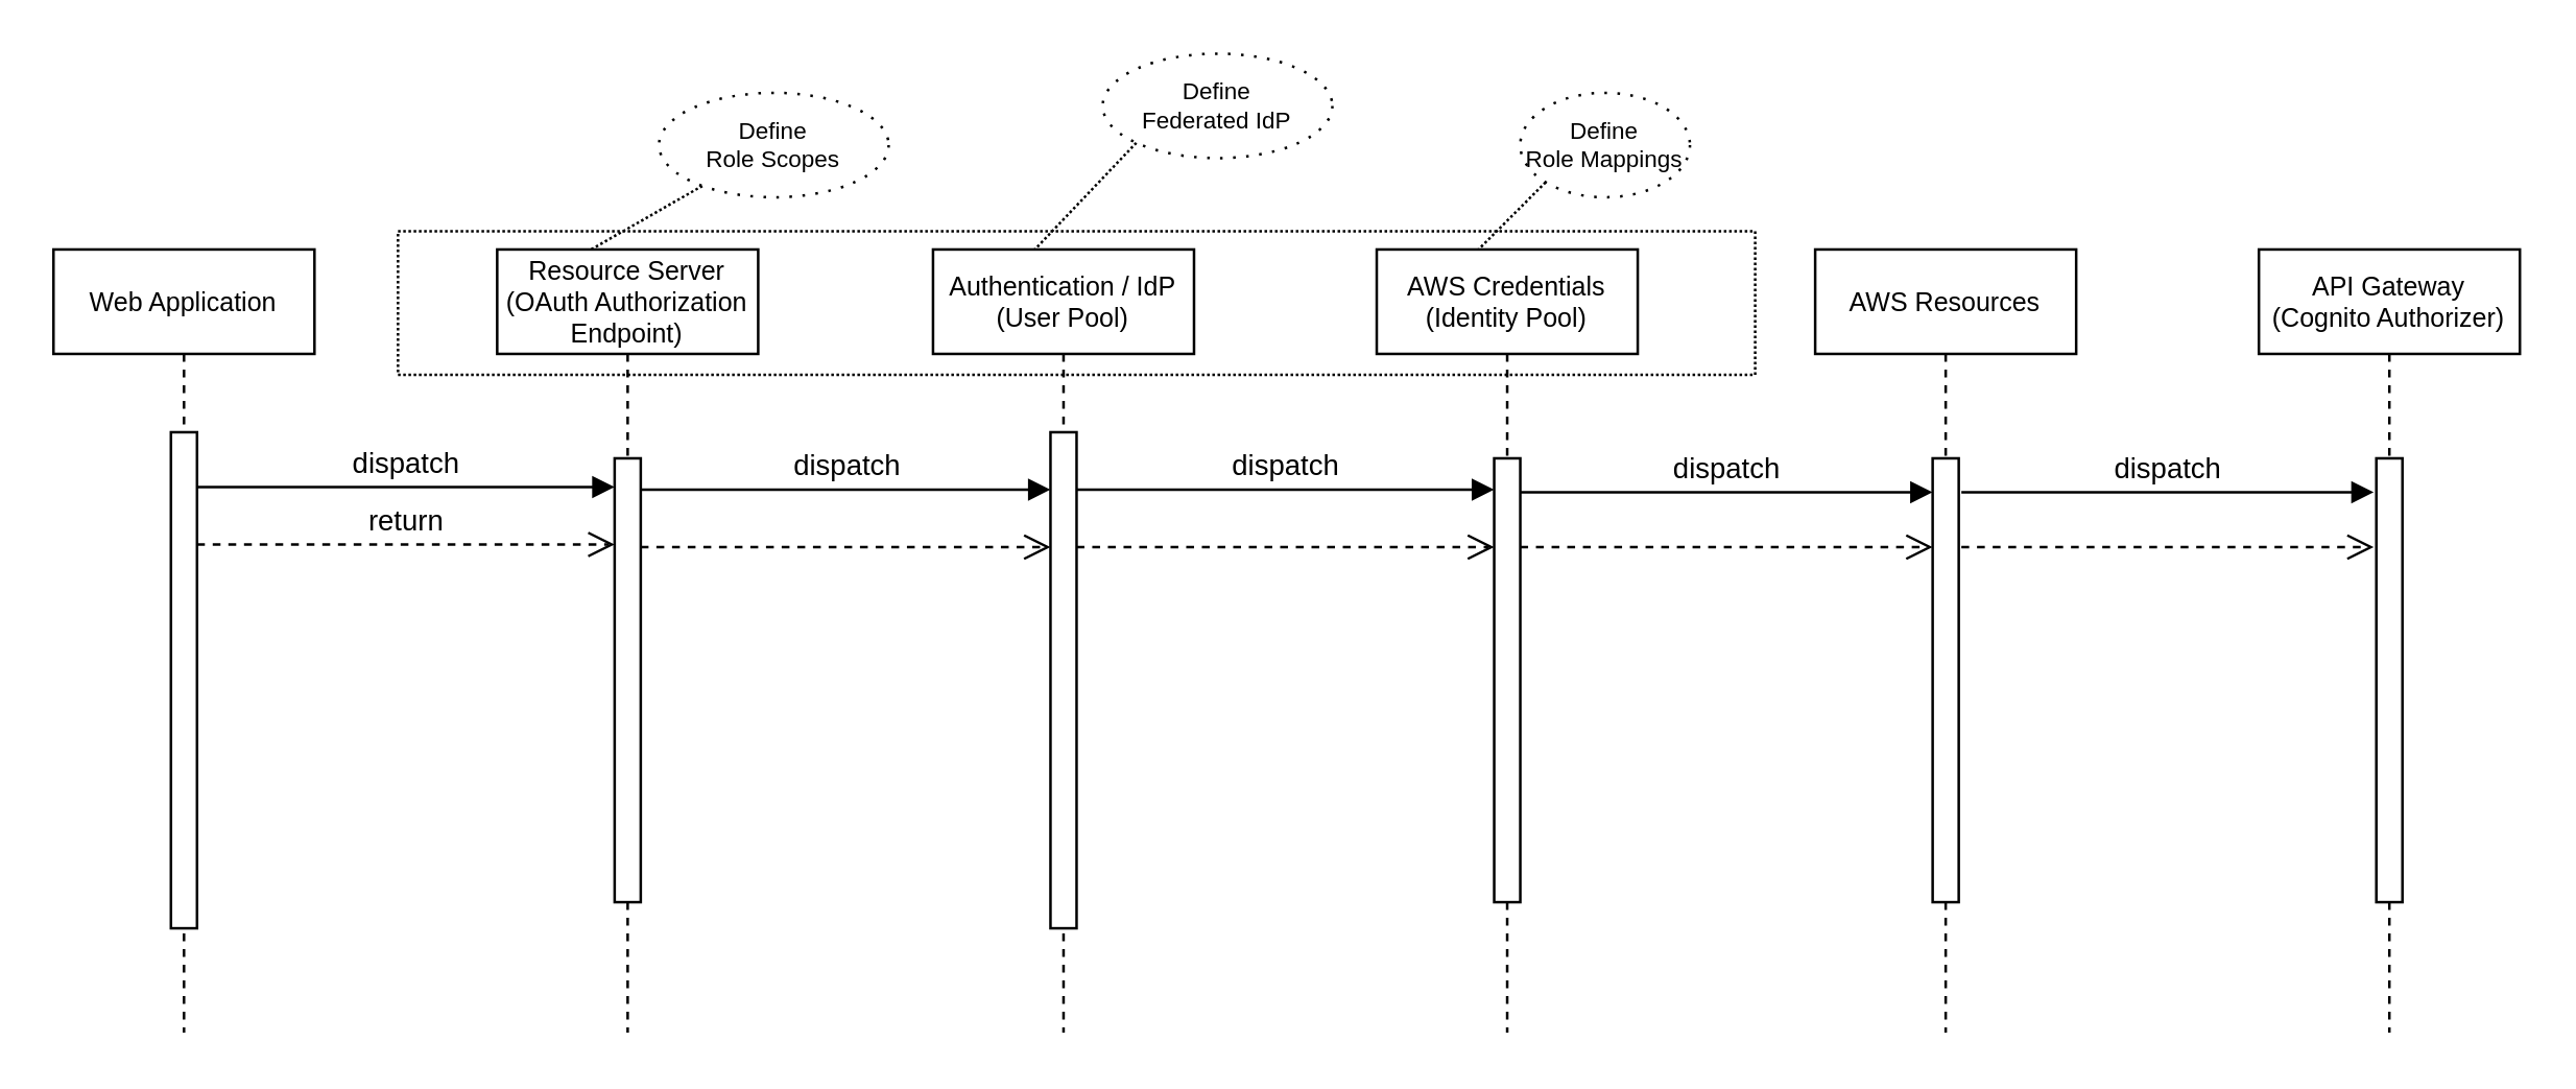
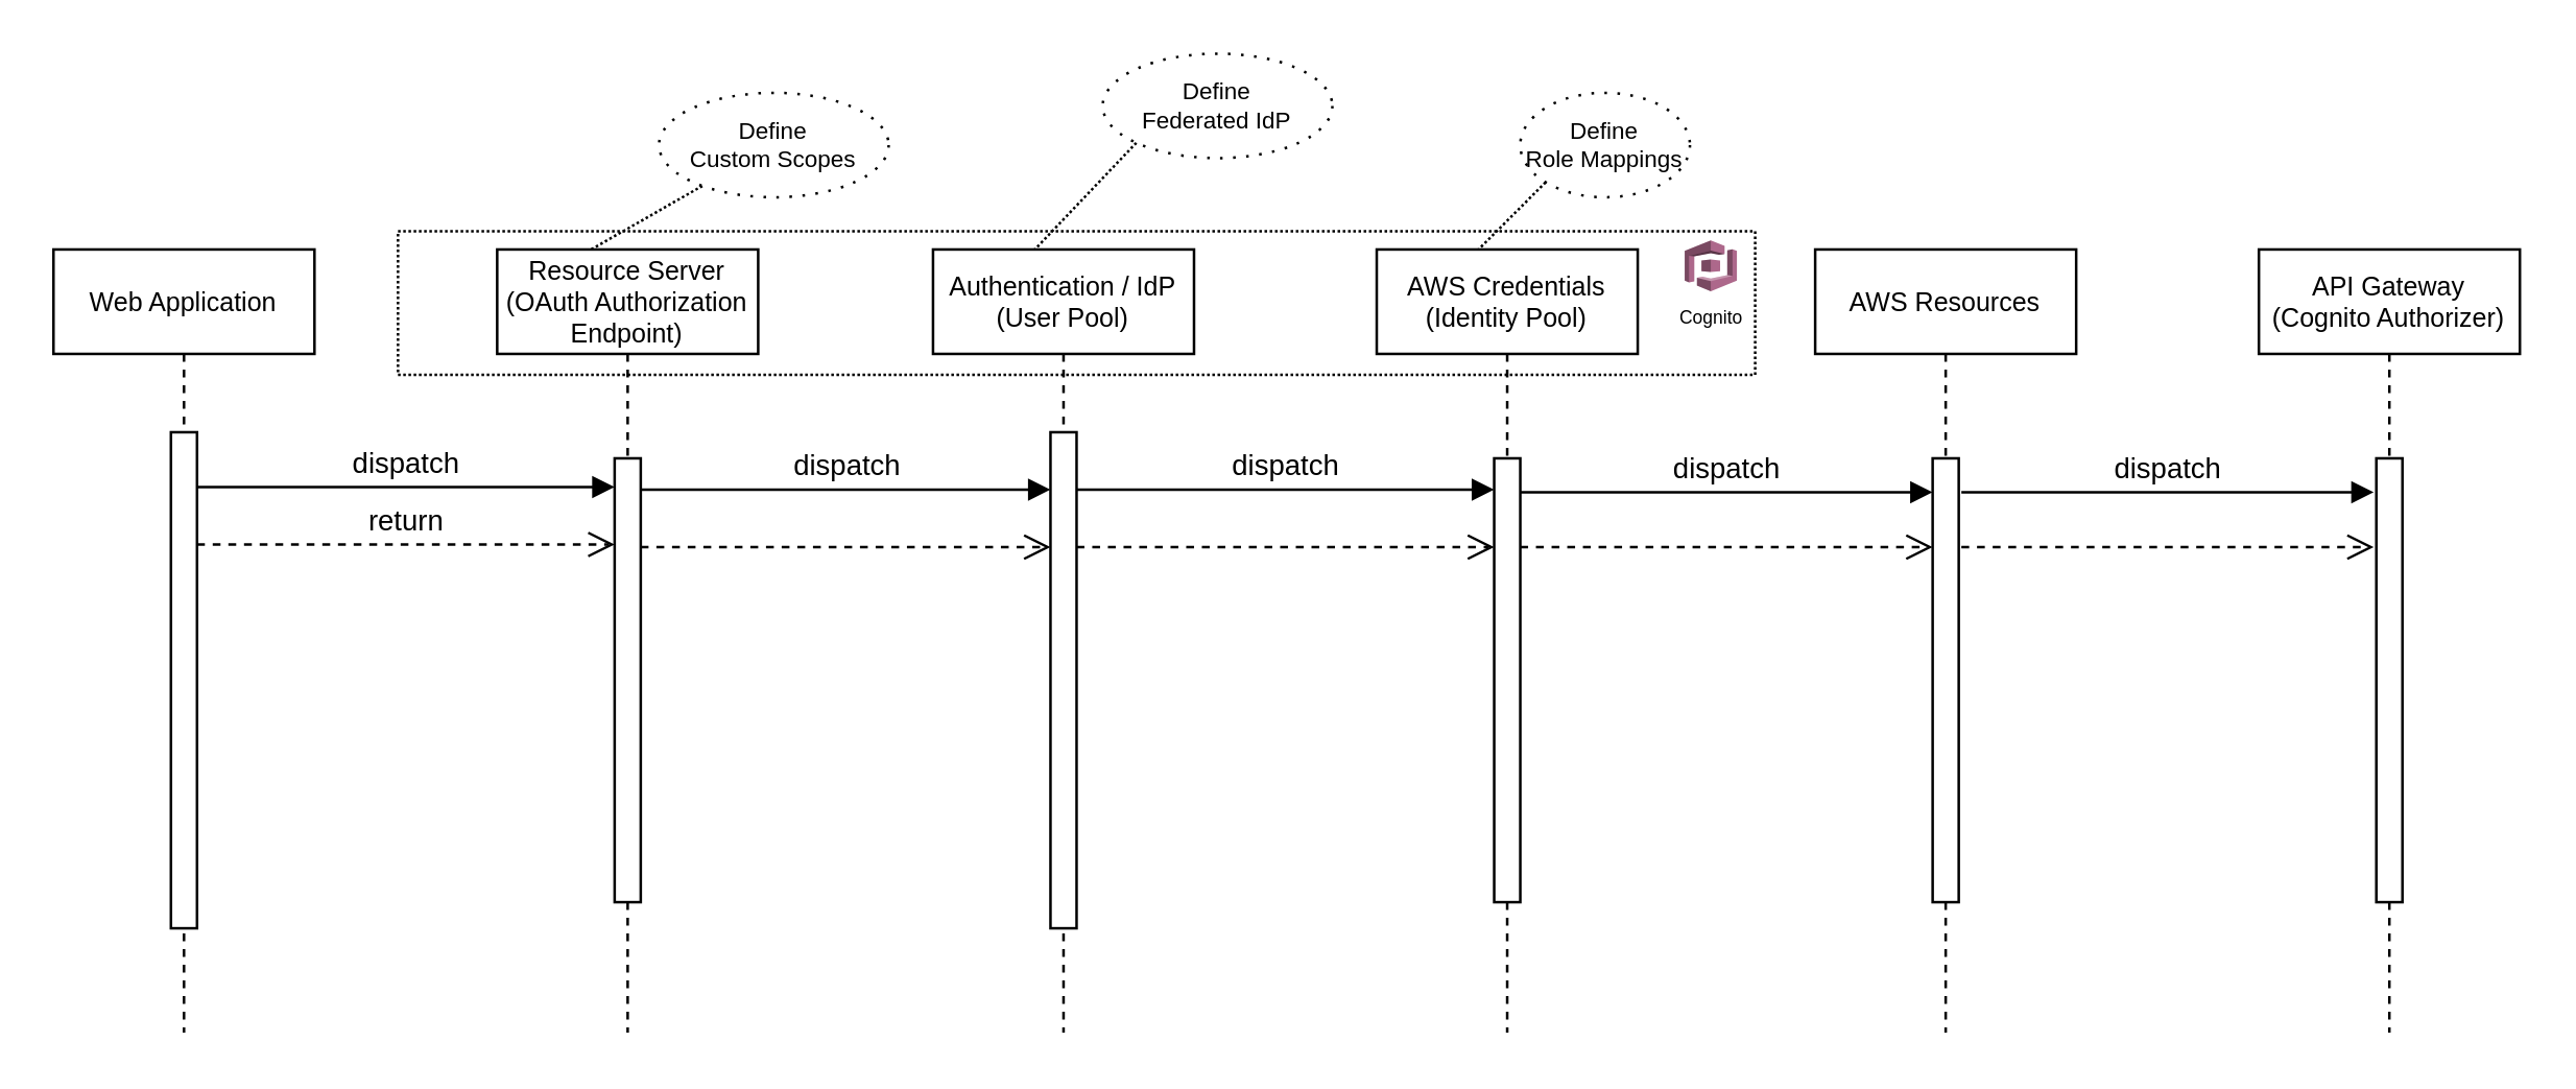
  <mxCell id="0" />
  <mxCell id="1" parent="0" />
  <mxCell id="2" value="Web Application" style="shape=umlLifeline;perimeter=lifelinePerimeter;whiteSpace=wrap;html=1;container=0;dropTarget=0;collapsible=0;recursiveResize=0;outlineConnect=0;portConstraint=eastwest;newEdgeStyle={&quot;edgeStyle&quot;:&quot;elbowEdgeStyle&quot;,&quot;elbow&quot;:&quot;vertical&quot;,&quot;curved&quot;:0,&quot;rounded&quot;:0};fontSize=10;" parent="1" vertex="1"><mxGeometry x="20" y="95" width="100" height="300" as="geometry" /></mxCell>
  <mxCell id="3" value="" style="html=1;points=[];perimeter=orthogonalPerimeter;outlineConnect=0;targetShapes=umlLifeline;portConstraint=eastwest;newEdgeStyle={&quot;edgeStyle&quot;:&quot;elbowEdgeStyle&quot;,&quot;elbow&quot;:&quot;vertical&quot;,&quot;curved&quot;:0,&quot;rounded&quot;:0};" parent="2" vertex="1"><mxGeometry x="45" y="70" width="10" height="190" as="geometry" /></mxCell>
  <mxCell id="4" value="Resource Server&lt;br style=&quot;font-size: 10px;&quot;&gt;(OAuth Authorization Endpoint)" style="shape=umlLifeline;perimeter=lifelinePerimeter;whiteSpace=wrap;html=1;container=0;dropTarget=0;collapsible=0;recursiveResize=0;outlineConnect=0;portConstraint=eastwest;newEdgeStyle={&quot;edgeStyle&quot;:&quot;elbowEdgeStyle&quot;,&quot;elbow&quot;:&quot;vertical&quot;,&quot;curved&quot;:0,&quot;rounded&quot;:0};fontSize=10;" parent="1" vertex="1"><mxGeometry x="190" y="95" width="100" height="300" as="geometry" /></mxCell>
  <mxCell id="5" value="" style="html=1;points=[];perimeter=orthogonalPerimeter;outlineConnect=0;targetShapes=umlLifeline;portConstraint=eastwest;newEdgeStyle={&quot;edgeStyle&quot;:&quot;elbowEdgeStyle&quot;,&quot;elbow&quot;:&quot;vertical&quot;,&quot;curved&quot;:0,&quot;rounded&quot;:0};" parent="4" vertex="1"><mxGeometry x="45" y="80" width="10" height="170" as="geometry" /></mxCell>
  <mxCell id="6" value="dispatch" style="html=1;verticalAlign=bottom;endArrow=block;edgeStyle=elbowEdgeStyle;elbow=vertical;curved=0;rounded=0;" parent="1" edge="1"><mxGeometry relative="1" as="geometry"><mxPoint x="75" y="186" as="sourcePoint" /><Array as="points"><mxPoint x="160" y="186" /></Array><mxPoint x="235" y="186" as="targetPoint" /><mxPoint as="offset" /></mxGeometry></mxCell>
  <mxCell id="7" value="return" style="html=1;verticalAlign=bottom;endArrow=open;dashed=1;endSize=8;edgeStyle=elbowEdgeStyle;elbow=vertical;curved=0;rounded=0;" parent="1" edge="1"><mxGeometry relative="1" as="geometry"><mxPoint x="235" y="208" as="targetPoint" /><Array as="points"><mxPoint x="160" y="208" /></Array><mxPoint x="75" y="208" as="sourcePoint" /></mxGeometry></mxCell>
  <mxCell id="8" value="AWS Credentials&lt;br style=&quot;font-size: 10px;&quot;&gt;(Identity Pool)" style="shape=umlLifeline;perimeter=lifelinePerimeter;whiteSpace=wrap;html=1;container=0;dropTarget=0;collapsible=0;recursiveResize=0;outlineConnect=0;portConstraint=eastwest;newEdgeStyle={&quot;edgeStyle&quot;:&quot;elbowEdgeStyle&quot;,&quot;elbow&quot;:&quot;vertical&quot;,&quot;curved&quot;:0,&quot;rounded&quot;:0};fontSize=10;" vertex="1" parent="1"><mxGeometry x="527" y="95" width="100" height="300" as="geometry" /></mxCell>
  <mxCell id="9" value="" style="html=1;points=[];perimeter=orthogonalPerimeter;outlineConnect=0;targetShapes=umlLifeline;portConstraint=eastwest;newEdgeStyle={&quot;edgeStyle&quot;:&quot;elbowEdgeStyle&quot;,&quot;elbow&quot;:&quot;vertical&quot;,&quot;curved&quot;:0,&quot;rounded&quot;:0};" vertex="1" parent="8"><mxGeometry x="45" y="80" width="10" height="170" as="geometry" /></mxCell>
  <mxCell id="10" value="dispatch" style="html=1;verticalAlign=bottom;endArrow=block;edgeStyle=elbowEdgeStyle;elbow=vertical;curved=0;rounded=0;" edge="1" parent="1"><mxGeometry relative="1" as="geometry"><mxPoint x="245" y="187" as="sourcePoint" /><Array as="points"><mxPoint x="350" y="187" /></Array><mxPoint x="402" y="187" as="targetPoint" /><mxPoint as="offset" /></mxGeometry></mxCell>
  <mxCell id="11" style="rounded=0;orthogonalLoop=1;jettySize=auto;html=1;dashed=1;endArrow=none;endFill=0;entryX=0.37;entryY=0;entryDx=0;entryDy=0;entryPerimeter=0;dashPattern=1 1;" edge="1" parent="1" source="12"><mxGeometry relative="1" as="geometry"><mxPoint x="226" y="95" as="targetPoint" /><mxPoint x="259.37" y="79.358" as="sourcePoint" /></mxGeometry></mxCell>
- <mxCell id="12" value="Define&lt;br&gt;Role Scopes" style="ellipse;whiteSpace=wrap;html=1;fontSize=9;dashed=1;dashPattern=1 4;" vertex="1" parent="1"><mxGeometry x="252" y="35" width="88" height="40" as="geometry" /></mxCell>
+ <mxCell id="12" value="Define&lt;br&gt;Custom Scopes" style="ellipse;whiteSpace=wrap;html=1;fontSize=9;dashed=1;dashPattern=1 4;" vertex="1" parent="1"><mxGeometry x="252" y="35" width="88" height="40" as="geometry" /></mxCell>
  <mxCell id="13" value="Define&lt;br&gt;Federated IdP" style="ellipse;whiteSpace=wrap;html=1;fontSize=9;dashed=1;dashPattern=1 4;" vertex="1" parent="1"><mxGeometry x="422" y="20" width="88" height="40" as="geometry" /></mxCell>
  <mxCell id="14" value="Define&lt;br&gt;Role Mappings" style="ellipse;whiteSpace=wrap;html=1;fontSize=9;dashed=1;dashPattern=1 4;" vertex="1" parent="1"><mxGeometry x="582" y="35" width="65" height="40" as="geometry" /></mxCell>
  <mxCell id="15" value="AWS Resources" style="shape=umlLifeline;perimeter=lifelinePerimeter;whiteSpace=wrap;html=1;container=0;dropTarget=0;collapsible=0;recursiveResize=0;outlineConnect=0;portConstraint=eastwest;newEdgeStyle={&quot;edgeStyle&quot;:&quot;elbowEdgeStyle&quot;,&quot;elbow&quot;:&quot;vertical&quot;,&quot;curved&quot;:0,&quot;rounded&quot;:0};fontSize=10;" vertex="1" parent="1"><mxGeometry x="695" y="95" width="100" height="300" as="geometry" /></mxCell>
  <mxCell id="16" value="" style="html=1;points=[];perimeter=orthogonalPerimeter;outlineConnect=0;targetShapes=umlLifeline;portConstraint=eastwest;newEdgeStyle={&quot;edgeStyle&quot;:&quot;elbowEdgeStyle&quot;,&quot;elbow&quot;:&quot;vertical&quot;,&quot;curved&quot;:0,&quot;rounded&quot;:0};" vertex="1" parent="15"><mxGeometry x="45" y="80" width="10" height="170" as="geometry" /></mxCell>
  <mxCell id="17" value="" style="html=1;verticalAlign=bottom;endArrow=open;dashed=1;endSize=8;edgeStyle=elbowEdgeStyle;elbow=vertical;curved=0;rounded=0;" edge="1" parent="1" source="5"><mxGeometry relative="1" as="geometry"><mxPoint x="402" y="209" as="targetPoint" /><Array as="points" /><mxPoint x="250" y="209" as="sourcePoint" /></mxGeometry></mxCell>
  <mxCell id="18" value="Authentication / IdP&lt;br style=&quot;font-size: 10px;&quot;&gt;(User Pool)" style="shape=umlLifeline;perimeter=lifelinePerimeter;whiteSpace=wrap;html=1;container=0;dropTarget=0;collapsible=0;recursiveResize=0;outlineConnect=0;portConstraint=eastwest;newEdgeStyle={&quot;edgeStyle&quot;:&quot;elbowEdgeStyle&quot;,&quot;elbow&quot;:&quot;vertical&quot;,&quot;curved&quot;:0,&quot;rounded&quot;:0};fontSize=10;" vertex="1" parent="1"><mxGeometry x="357" y="95" width="100" height="300" as="geometry" /></mxCell>
  <mxCell id="19" value="" style="html=1;points=[];perimeter=orthogonalPerimeter;outlineConnect=0;targetShapes=umlLifeline;portConstraint=eastwest;newEdgeStyle={&quot;edgeStyle&quot;:&quot;elbowEdgeStyle&quot;,&quot;elbow&quot;:&quot;vertical&quot;,&quot;curved&quot;:0,&quot;rounded&quot;:0};" vertex="1" parent="18"><mxGeometry x="45" y="70" width="10" height="190" as="geometry" /></mxCell>
  <mxCell id="20" value="dispatch" style="html=1;verticalAlign=bottom;endArrow=block;edgeStyle=elbowEdgeStyle;elbow=vertical;curved=0;rounded=0;" edge="1" parent="1" source="19" target="9"><mxGeometry relative="1" as="geometry"><mxPoint x="413" y="187" as="sourcePoint" /><Array as="points"><mxPoint x="518" y="187" /></Array><mxPoint x="570" y="187" as="targetPoint" /><mxPoint as="offset" /></mxGeometry></mxCell>
  <mxCell id="21" value="" style="html=1;verticalAlign=bottom;endArrow=open;dashed=1;endSize=8;edgeStyle=elbowEdgeStyle;elbow=vertical;curved=0;rounded=0;" edge="1" parent="1"><mxGeometry relative="1" as="geometry"><mxPoint x="572" y="209" as="targetPoint" /><Array as="points" /><mxPoint x="412" y="209" as="sourcePoint" /></mxGeometry></mxCell>
  <mxCell id="22" value="dispatch" style="html=1;verticalAlign=bottom;endArrow=block;edgeStyle=elbowEdgeStyle;elbow=vertical;curved=0;rounded=0;" edge="1" parent="1" source="9" target="16"><mxGeometry relative="1" as="geometry"><mxPoint x="587" y="188" as="sourcePoint" /><Array as="points"><mxPoint x="687" y="188" /></Array><mxPoint x="739" y="188" as="targetPoint" /><mxPoint as="offset" /></mxGeometry></mxCell>
  <mxCell id="23" value="" style="html=1;verticalAlign=bottom;endArrow=open;dashed=1;endSize=8;edgeStyle=elbowEdgeStyle;elbow=vertical;curved=0;rounded=0;" edge="1" parent="1"><mxGeometry relative="1" as="geometry"><mxPoint x="740" y="209" as="targetPoint" /><Array as="points" /><mxPoint x="582" y="209" as="sourcePoint" /></mxGeometry></mxCell>
  <mxCell id="24" style="rounded=0;orthogonalLoop=1;jettySize=auto;html=1;dashed=1;endArrow=none;endFill=0;entryX=0.37;entryY=0;entryDx=0;entryDy=0;entryPerimeter=0;dashPattern=1 1;exitX=0;exitY=1;exitDx=0;exitDy=0;" edge="1" parent="1" source="13"><mxGeometry relative="1" as="geometry"><mxPoint x="396" y="95" as="targetPoint" /><mxPoint x="429" y="79" as="sourcePoint" /></mxGeometry></mxCell>
  <mxCell id="25" style="rounded=0;orthogonalLoop=1;jettySize=auto;html=1;dashed=1;endArrow=none;endFill=0;entryX=0.37;entryY=0;entryDx=0;entryDy=0;entryPerimeter=0;dashPattern=1 1;exitX=0;exitY=1;exitDx=0;exitDy=0;" edge="1" parent="1" source="14"><mxGeometry relative="1" as="geometry"><mxPoint x="566" y="95" as="targetPoint" /><mxPoint x="599" y="79" as="sourcePoint" /></mxGeometry></mxCell>
  <mxCell id="26" value="API Gateway&lt;br style=&quot;font-size: 10px;&quot;&gt;(Cognito Authorizer)" style="shape=umlLifeline;perimeter=lifelinePerimeter;whiteSpace=wrap;html=1;container=0;dropTarget=0;collapsible=0;recursiveResize=0;outlineConnect=0;portConstraint=eastwest;newEdgeStyle={&quot;edgeStyle&quot;:&quot;elbowEdgeStyle&quot;,&quot;elbow&quot;:&quot;vertical&quot;,&quot;curved&quot;:0,&quot;rounded&quot;:0};fontSize=10;" vertex="1" parent="1"><mxGeometry x="865" y="95" width="100" height="300" as="geometry" /></mxCell>
  <mxCell id="27" value="" style="html=1;points=[];perimeter=orthogonalPerimeter;outlineConnect=0;targetShapes=umlLifeline;portConstraint=eastwest;newEdgeStyle={&quot;edgeStyle&quot;:&quot;elbowEdgeStyle&quot;,&quot;elbow&quot;:&quot;vertical&quot;,&quot;curved&quot;:0,&quot;rounded&quot;:0};" vertex="1" parent="26"><mxGeometry x="45" y="80" width="10" height="170" as="geometry" /></mxCell>
  <mxCell id="28" value="dispatch" style="html=1;verticalAlign=bottom;endArrow=block;edgeStyle=elbowEdgeStyle;elbow=vertical;curved=0;rounded=0;" edge="1" parent="1"><mxGeometry relative="1" as="geometry"><mxPoint x="751" y="188" as="sourcePoint" /><Array as="points"><mxPoint x="856" y="188" /></Array><mxPoint x="909" y="188" as="targetPoint" /><mxPoint as="offset" /></mxGeometry></mxCell>
  <mxCell id="29" value="" style="html=1;verticalAlign=bottom;endArrow=open;dashed=1;endSize=8;edgeStyle=elbowEdgeStyle;elbow=vertical;curved=0;rounded=0;" edge="1" parent="1"><mxGeometry relative="1" as="geometry"><mxPoint x="909" y="209" as="targetPoint" /><Array as="points" /><mxPoint x="751" y="209" as="sourcePoint" /></mxGeometry></mxCell>
  <mxCell id="30" value="" style="rounded=0;whiteSpace=wrap;html=1;fillColor=none;dashed=1;dashPattern=1 1;" vertex="1" parent="1"><mxGeometry x="152" y="88" width="520" height="55" as="geometry" /></mxCell>
+ <mxCell id="31" value="Cognito" style="outlineConnect=0;dashed=0;verticalLabelPosition=bottom;verticalAlign=top;align=center;html=1;shape=mxgraph.aws3.cognito;fillColor=#AD688B;gradientColor=none;fontSize=7;" vertex="1" parent="1"><mxGeometry x="645" y="91.5" width="20" height="19.5" as="geometry" /></mxCell>
